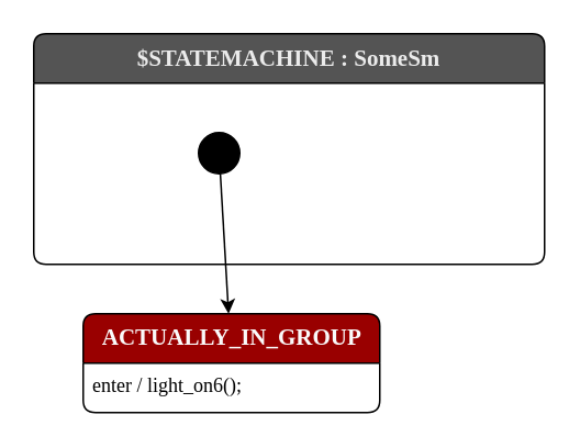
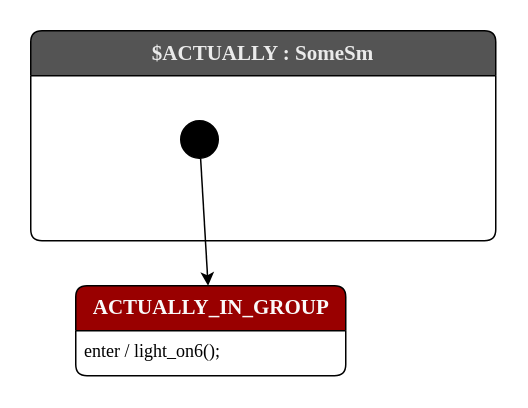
  <mxCell id="0" />
  <mxCell id="1" parent="0" />
- <mxCell id="2" value="$STATEMACHINE : SomeSm" style="shape=swimlane;rotatable=0;align=center;verticalAlign=top;fontFamily=Lucida Console;startSize=30;fontSize=14;fontStyle=1;swimlaneFillColor=default;rounded=1;arcSize=15;absoluteArcSize=1;fillColor=#545454;fontColor=#EBEBEB;" vertex="1" parent="1"><mxGeometry x="20" y="20" width="310" height="140" as="geometry" /></mxCell>
+ <mxCell id="2" value="$ACTUALLY : SomeSm" style="shape=swimlane;rotatable=0;align=center;verticalAlign=top;fontFamily=Lucida Console;startSize=30;fontSize=14;fontStyle=1;swimlaneFillColor=default;rounded=1;arcSize=15;absoluteArcSize=1;fillColor=#545454;fontColor=#EBEBEB;" vertex="1" parent="1"><mxGeometry x="20" y="20" width="310" height="140" as="geometry" /></mxCell>
  <mxCell id="3" value=" " style="fontFamily=Lucida Console;align=left;verticalAlign=top;fillColor=none;gradientColor=none;strokeColor=none;rounded=0;spacingLeft=4;resizable=0;movable=0;deletable=0;rotatable=0;autosize=1;" vertex="1" connectable="0" parent="2"><mxGeometry y="30" width="30" height="20" as="geometry" /></mxCell>
  <mxCell id="4" value="$initial_state" style="shape=ellipse;aspect=fixed;fillColor=#000000;resizable=0;rotatable=0;noLabel=1;editable=0;" vertex="1" parent="2"><mxGeometry x="100" y="60" width="25" height="25" as="geometry" /></mxCell>
  <mxCell id="5" value="ACTUALLY_IN_GROUP" style="shape=swimlane;rotatable=0;align=center;verticalAlign=top;fontFamily=Lucida Console;startSize=30;fontSize=14;fontStyle=1;swimlaneFillColor=default;html=1;rounded=1;arcSize=15;absoluteArcSize=1;fillColor=#990000;fontColor=#FAFAFA;" vertex="1" parent="2"><mxGeometry x="30" y="170" width="180" height="60" as="geometry" /></mxCell>
  <mxCell id="6" value="enter / light_on6();" style="fontFamily=Lucida Console;align=left;verticalAlign=top;fillColor=none;gradientColor=none;strokeColor=none;rounded=0;spacingLeft=4;resizable=0;movable=0;deletable=0;rotatable=0;autosize=1;" vertex="1" connectable="0" parent="5"><mxGeometry y="30" width="160" height="20" as="geometry" /></mxCell>
  <mxCell id="7" style="edgeStyle=none;html=1;" edge="1" parent="2" source="4" target="5"><mxGeometry relative="1" as="geometry"><mxPoint x="200" y="115" as="targetPoint" /></mxGeometry></mxCell>
